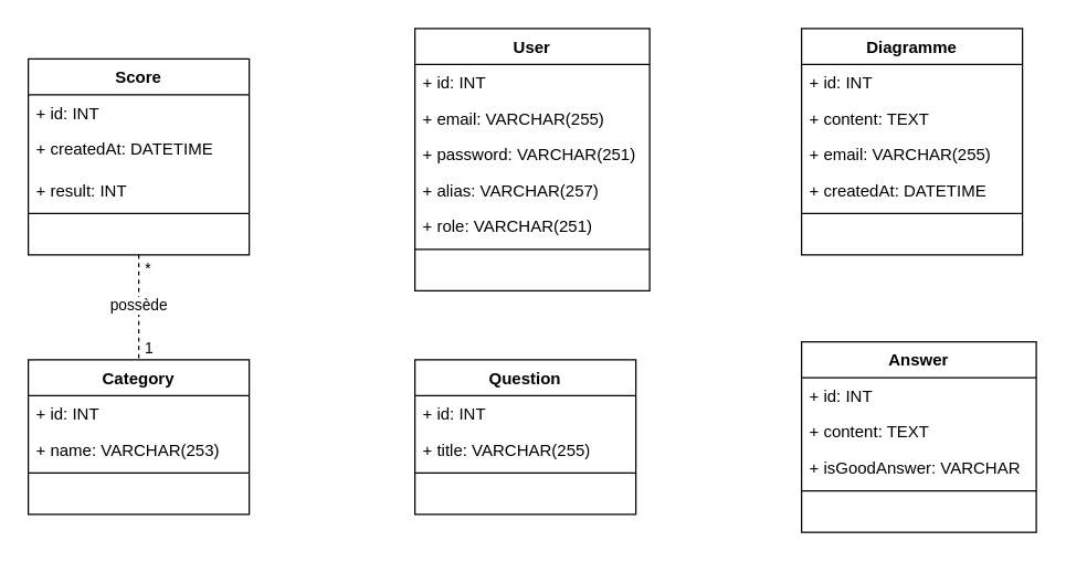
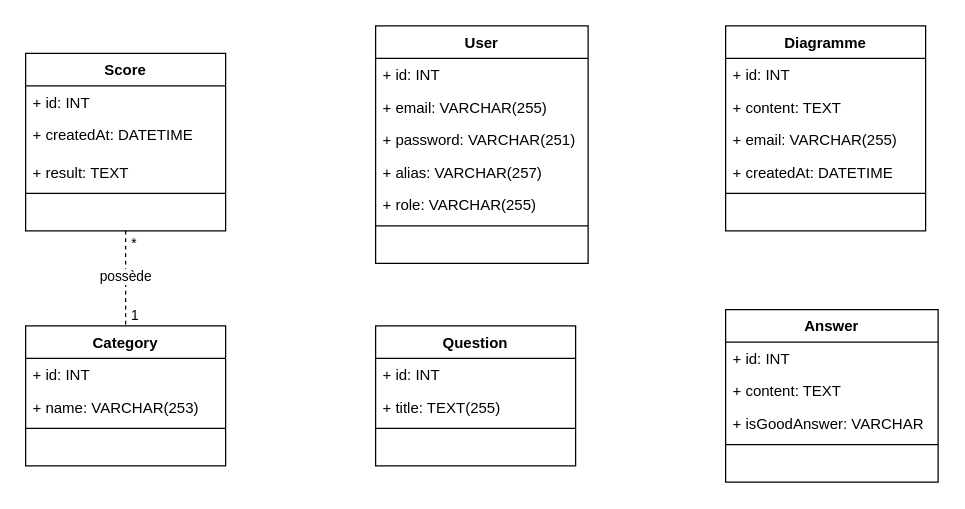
  <mxCell id="0" />
  <mxCell id="1" parent="0" />
  <mxCell id="2" value="User" style="swimlane;fontStyle=1;align=center;verticalAlign=top;childLayout=stackLayout;horizontal=1;startSize=26;horizontalStack=0;resizeParent=1;resizeParentMax=0;resizeLast=0;collapsible=1;marginBottom=0;whiteSpace=wrap;html=1;" parent="1" vertex="1"><mxGeometry x="300" y="20" width="170" height="190" as="geometry" /></mxCell>
  <mxCell id="3" value="+ id: INT" style="text;strokeColor=none;fillColor=none;align=left;verticalAlign=top;spacingLeft=4;spacingRight=4;overflow=hidden;rotatable=0;points=[[0,0.5],[1,0.5]];portConstraint=eastwest;whiteSpace=wrap;html=1;" parent="2" vertex="1"><mxGeometry y="26" width="170" height="26" as="geometry" /></mxCell>
  <mxCell id="4" value="+ email: VARCHAR(255)" style="text;strokeColor=none;fillColor=none;align=left;verticalAlign=top;spacingLeft=4;spacingRight=4;overflow=hidden;rotatable=0;points=[[0,0.5],[1,0.5]];portConstraint=eastwest;whiteSpace=wrap;html=1;" parent="2" vertex="1"><mxGeometry y="52" width="170" height="26" as="geometry" /></mxCell>
  <mxCell id="5" value="+ password: VARCHAR(251)" style="text;strokeColor=none;fillColor=none;align=left;verticalAlign=top;spacingLeft=4;spacingRight=4;overflow=hidden;rotatable=0;points=[[0,0.5],[1,0.5]];portConstraint=eastwest;whiteSpace=wrap;html=1;" parent="2" vertex="1"><mxGeometry y="78" width="170" height="26" as="geometry" /></mxCell>
  <mxCell id="6" value="+ alias: VARCHAR(257)" style="text;strokeColor=none;fillColor=none;align=left;verticalAlign=top;spacingLeft=4;spacingRight=4;overflow=hidden;rotatable=0;points=[[0,0.5],[1,0.5]];portConstraint=eastwest;whiteSpace=wrap;html=1;" parent="2" vertex="1"><mxGeometry y="104" width="170" height="26" as="geometry" /></mxCell>
- <mxCell id="7" value="+ role: VARCHAR(251)" style="text;strokeColor=none;fillColor=none;align=left;verticalAlign=top;spacingLeft=4;spacingRight=4;overflow=hidden;rotatable=0;points=[[0,0.5],[1,0.5]];portConstraint=eastwest;whiteSpace=wrap;html=1;" parent="2" vertex="1"><mxGeometry y="130" width="170" height="26" as="geometry" /></mxCell>
+ <mxCell id="7" value="+ role: VARCHAR(255)" style="text;strokeColor=none;fillColor=none;align=left;verticalAlign=top;spacingLeft=4;spacingRight=4;overflow=hidden;rotatable=0;points=[[0,0.5],[1,0.5]];portConstraint=eastwest;whiteSpace=wrap;html=1;" parent="2" vertex="1"><mxGeometry y="130" width="170" height="26" as="geometry" /></mxCell>
  <mxCell id="8" value="" style="line;strokeWidth=1;fillColor=none;align=left;verticalAlign=middle;spacingTop=-1;spacingLeft=3;spacingRight=3;rotatable=0;labelPosition=right;points=[];portConstraint=eastwest;strokeColor=inherit;" parent="2" vertex="1"><mxGeometry y="156" width="170" height="8" as="geometry" /></mxCell>
  <mxCell id="9" style="text;strokeColor=none;fillColor=none;align=left;verticalAlign=top;spacingLeft=4;spacingRight=4;overflow=hidden;rotatable=0;points=[[0,0.5],[1,0.5]];portConstraint=eastwest;whiteSpace=wrap;html=1;" parent="2" vertex="1"><mxGeometry y="164" width="170" height="26" as="geometry" /></mxCell>
  <mxCell id="10" value="Diagramme" style="swimlane;fontStyle=1;align=center;verticalAlign=top;childLayout=stackLayout;horizontal=1;startSize=26;horizontalStack=0;resizeParent=1;resizeParentMax=0;resizeLast=0;collapsible=1;marginBottom=0;whiteSpace=wrap;html=1;" parent="1" vertex="1"><mxGeometry x="580" y="20" width="160" height="164" as="geometry" /></mxCell>
  <mxCell id="11" value="+ id: INT" style="text;strokeColor=none;fillColor=none;align=left;verticalAlign=top;spacingLeft=4;spacingRight=4;overflow=hidden;rotatable=0;points=[[0,0.5],[1,0.5]];portConstraint=eastwest;whiteSpace=wrap;html=1;" parent="10" vertex="1"><mxGeometry y="26" width="160" height="26" as="geometry" /></mxCell>
  <mxCell id="12" value="+ content: TEXT" style="text;strokeColor=none;fillColor=none;align=left;verticalAlign=top;spacingLeft=4;spacingRight=4;overflow=hidden;rotatable=0;points=[[0,0.5],[1,0.5]];portConstraint=eastwest;whiteSpace=wrap;html=1;" parent="10" vertex="1"><mxGeometry y="52" width="160" height="26" as="geometry" /></mxCell>
  <mxCell id="13" value="+ email: VARCHAR(255)" style="text;strokeColor=none;fillColor=none;align=left;verticalAlign=top;spacingLeft=4;spacingRight=4;overflow=hidden;rotatable=0;points=[[0,0.5],[1,0.5]];portConstraint=eastwest;whiteSpace=wrap;html=1;" parent="10" vertex="1"><mxGeometry y="78" width="160" height="26" as="geometry" /></mxCell>
  <mxCell id="14" value="+ createdAt: DATETIME" style="text;strokeColor=none;fillColor=none;align=left;verticalAlign=top;spacingLeft=4;spacingRight=4;overflow=hidden;rotatable=0;points=[[0,0.5],[1,0.5]];portConstraint=eastwest;whiteSpace=wrap;html=1;" parent="10" vertex="1"><mxGeometry y="104" width="160" height="26" as="geometry" /></mxCell>
  <mxCell id="15" value="" style="line;strokeWidth=1;fillColor=none;align=left;verticalAlign=middle;spacingTop=-1;spacingLeft=3;spacingRight=3;rotatable=0;labelPosition=right;points=[];portConstraint=eastwest;strokeColor=inherit;" parent="10" vertex="1"><mxGeometry y="130" width="160" height="8" as="geometry" /></mxCell>
  <mxCell id="16" style="text;strokeColor=none;fillColor=none;align=left;verticalAlign=top;spacingLeft=4;spacingRight=4;overflow=hidden;rotatable=0;points=[[0,0.5],[1,0.5]];portConstraint=eastwest;whiteSpace=wrap;html=1;" parent="10" vertex="1"><mxGeometry y="138" width="160" height="26" as="geometry" /></mxCell>
  <mxCell id="17" value="Category" style="swimlane;fontStyle=1;align=center;verticalAlign=top;childLayout=stackLayout;horizontal=1;startSize=26;horizontalStack=0;resizeParent=1;resizeParentMax=0;resizeLast=0;collapsible=1;marginBottom=0;whiteSpace=wrap;html=1;" parent="1" vertex="1"><mxGeometry x="20" y="260" width="160" height="112" as="geometry" /></mxCell>
  <mxCell id="18" value="+ id: INT" style="text;strokeColor=none;fillColor=none;align=left;verticalAlign=top;spacingLeft=4;spacingRight=4;overflow=hidden;rotatable=0;points=[[0,0.5],[1,0.5]];portConstraint=eastwest;whiteSpace=wrap;html=1;" parent="17" vertex="1"><mxGeometry y="26" width="160" height="26" as="geometry" /></mxCell>
  <mxCell id="19" value="+ name: VARCHAR(253)" style="text;strokeColor=none;fillColor=none;align=left;verticalAlign=top;spacingLeft=4;spacingRight=4;overflow=hidden;rotatable=0;points=[[0,0.5],[1,0.5]];portConstraint=eastwest;whiteSpace=wrap;html=1;" parent="17" vertex="1"><mxGeometry y="52" width="160" height="26" as="geometry" /></mxCell>
  <mxCell id="20" value="" style="line;strokeWidth=1;fillColor=none;align=left;verticalAlign=middle;spacingTop=-1;spacingLeft=3;spacingRight=3;rotatable=0;labelPosition=right;points=[];portConstraint=eastwest;strokeColor=inherit;" parent="17" vertex="1"><mxGeometry y="78" width="160" height="8" as="geometry" /></mxCell>
  <mxCell id="21" style="text;strokeColor=none;fillColor=none;align=left;verticalAlign=top;spacingLeft=4;spacingRight=4;overflow=hidden;rotatable=0;points=[[0,0.5],[1,0.5]];portConstraint=eastwest;whiteSpace=wrap;html=1;" parent="17" vertex="1"><mxGeometry y="86" width="160" height="26" as="geometry" /></mxCell>
  <mxCell id="22" value="Question" style="swimlane;fontStyle=1;align=center;verticalAlign=top;childLayout=stackLayout;horizontal=1;startSize=26;horizontalStack=0;resizeParent=1;resizeParentMax=0;resizeLast=0;collapsible=1;marginBottom=0;whiteSpace=wrap;html=1;" parent="1" vertex="1"><mxGeometry x="300" y="260" width="160" height="112" as="geometry" /></mxCell>
  <mxCell id="23" value="+ id: INT" style="text;strokeColor=none;fillColor=none;align=left;verticalAlign=top;spacingLeft=4;spacingRight=4;overflow=hidden;rotatable=0;points=[[0,0.5],[1,0.5]];portConstraint=eastwest;whiteSpace=wrap;html=1;" parent="22" vertex="1"><mxGeometry y="26" width="160" height="26" as="geometry" /></mxCell>
- <mxCell id="24" value="+ title: VARCHAR(255)" style="text;strokeColor=none;fillColor=none;align=left;verticalAlign=top;spacingLeft=4;spacingRight=4;overflow=hidden;rotatable=0;points=[[0,0.5],[1,0.5]];portConstraint=eastwest;whiteSpace=wrap;html=1;" parent="22" vertex="1"><mxGeometry y="52" width="160" height="26" as="geometry" /></mxCell>
+ <mxCell id="24" value="+ title: TEXT(255)" style="text;strokeColor=none;fillColor=none;align=left;verticalAlign=top;spacingLeft=4;spacingRight=4;overflow=hidden;rotatable=0;points=[[0,0.5],[1,0.5]];portConstraint=eastwest;whiteSpace=wrap;html=1;" parent="22" vertex="1"><mxGeometry y="52" width="160" height="26" as="geometry" /></mxCell>
  <mxCell id="25" value="" style="line;strokeWidth=1;fillColor=none;align=left;verticalAlign=middle;spacingTop=-1;spacingLeft=3;spacingRight=3;rotatable=0;labelPosition=right;points=[];portConstraint=eastwest;strokeColor=inherit;" parent="22" vertex="1"><mxGeometry y="78" width="160" height="8" as="geometry" /></mxCell>
  <mxCell id="26" style="text;strokeColor=none;fillColor=none;align=left;verticalAlign=top;spacingLeft=4;spacingRight=4;overflow=hidden;rotatable=0;points=[[0,0.5],[1,0.5]];portConstraint=eastwest;whiteSpace=wrap;html=1;" parent="22" vertex="1"><mxGeometry y="86" width="160" height="26" as="geometry" /></mxCell>
  <mxCell id="27" value="Answer" style="swimlane;fontStyle=1;align=center;verticalAlign=top;childLayout=stackLayout;horizontal=1;startSize=26;horizontalStack=0;resizeParent=1;resizeParentMax=0;resizeLast=0;collapsible=1;marginBottom=0;whiteSpace=wrap;html=1;" parent="1" vertex="1"><mxGeometry x="580" y="247" width="170" height="138" as="geometry" /></mxCell>
  <mxCell id="28" value="+ id: INT" style="text;strokeColor=none;fillColor=none;align=left;verticalAlign=top;spacingLeft=4;spacingRight=4;overflow=hidden;rotatable=0;points=[[0,0.5],[1,0.5]];portConstraint=eastwest;whiteSpace=wrap;html=1;" parent="27" vertex="1"><mxGeometry y="26" width="170" height="26" as="geometry" /></mxCell>
  <mxCell id="29" value="+ content: TEXT" style="text;strokeColor=none;fillColor=none;align=left;verticalAlign=top;spacingLeft=4;spacingRight=4;overflow=hidden;rotatable=0;points=[[0,0.5],[1,0.5]];portConstraint=eastwest;whiteSpace=wrap;html=1;" parent="27" vertex="1"><mxGeometry y="52" width="170" height="26" as="geometry" /></mxCell>
  <mxCell id="30" value="+ isGoodAnswer: VARCHAR" style="text;strokeColor=none;fillColor=none;align=left;verticalAlign=top;spacingLeft=4;spacingRight=4;overflow=hidden;rotatable=0;points=[[0,0.5],[1,0.5]];portConstraint=eastwest;whiteSpace=wrap;html=1;" parent="27" vertex="1"><mxGeometry y="78" width="170" height="26" as="geometry" /></mxCell>
  <mxCell id="31" value="" style="line;strokeWidth=1;fillColor=none;align=left;verticalAlign=middle;spacingTop=-1;spacingLeft=3;spacingRight=3;rotatable=0;labelPosition=right;points=[];portConstraint=eastwest;strokeColor=inherit;" parent="27" vertex="1"><mxGeometry y="104" width="170" height="8" as="geometry" /></mxCell>
  <mxCell id="32" style="text;strokeColor=none;fillColor=none;align=left;verticalAlign=top;spacingLeft=4;spacingRight=4;overflow=hidden;rotatable=0;points=[[0,0.5],[1,0.5]];portConstraint=eastwest;whiteSpace=wrap;html=1;" parent="27" vertex="1"><mxGeometry y="112" width="170" height="26" as="geometry" /></mxCell>
  <mxCell id="33" value="Score" style="swimlane;fontStyle=1;align=center;verticalAlign=top;childLayout=stackLayout;horizontal=1;startSize=26;horizontalStack=0;resizeParent=1;resizeParentMax=0;resizeLast=0;collapsible=1;marginBottom=0;whiteSpace=wrap;html=1;" parent="1" vertex="1"><mxGeometry x="20" y="42" width="160" height="142" as="geometry"><mxRectangle x="1030" y="70" width="70" height="30" as="alternateBounds" /></mxGeometry></mxCell>
  <mxCell id="34" value="+ id: INT" style="text;strokeColor=none;fillColor=none;align=left;verticalAlign=top;spacingLeft=4;spacingRight=4;overflow=hidden;rotatable=0;points=[[0,0.5],[1,0.5]];portConstraint=eastwest;whiteSpace=wrap;html=1;" parent="33" vertex="1"><mxGeometry y="26" width="160" height="26" as="geometry" /></mxCell>
  <mxCell id="35" value="+ createdAt: DATETIME" style="text;strokeColor=none;fillColor=none;align=left;verticalAlign=top;spacingLeft=4;spacingRight=4;overflow=hidden;rotatable=0;points=[[0,0.5],[1,0.5]];portConstraint=eastwest;whiteSpace=wrap;html=1;" parent="33" vertex="1"><mxGeometry y="52" width="160" height="30" as="geometry" /></mxCell>
- <mxCell id="36" value="+ result: INT" style="text;strokeColor=none;fillColor=none;align=left;verticalAlign=top;spacingLeft=4;spacingRight=4;overflow=hidden;rotatable=0;points=[[0,0.5],[1,0.5]];portConstraint=eastwest;whiteSpace=wrap;html=1;" parent="33" vertex="1"><mxGeometry y="82" width="160" height="26" as="geometry" /></mxCell>
+ <mxCell id="36" value="+ result: TEXT" style="text;strokeColor=none;fillColor=none;align=left;verticalAlign=top;spacingLeft=4;spacingRight=4;overflow=hidden;rotatable=0;points=[[0,0.5],[1,0.5]];portConstraint=eastwest;whiteSpace=wrap;html=1;" parent="33" vertex="1"><mxGeometry y="82" width="160" height="26" as="geometry" /></mxCell>
  <mxCell id="37" value="" style="line;strokeWidth=1;fillColor=none;align=left;verticalAlign=middle;spacingTop=-1;spacingLeft=3;spacingRight=3;rotatable=0;labelPosition=right;points=[];portConstraint=eastwest;strokeColor=inherit;" parent="33" vertex="1"><mxGeometry y="108" width="160" height="8" as="geometry" /></mxCell>
  <mxCell id="38" style="text;strokeColor=none;fillColor=none;align=left;verticalAlign=top;spacingLeft=4;spacingRight=4;overflow=hidden;rotatable=0;points=[[0,0.5],[1,0.5]];portConstraint=eastwest;whiteSpace=wrap;html=1;" parent="33" vertex="1"><mxGeometry y="116" width="160" height="26" as="geometry" /></mxCell>
  <mxCell id="39" value="" style="endArrow=none;html=1;edgeStyle=orthogonalEdgeStyle;rounded=0;dashed=1;" edge="1" parent="1" source="33" target="17"><mxGeometry relative="1" as="geometry"><mxPoint x="100" y="220" as="sourcePoint" /><mxPoint x="250" y="240" as="targetPoint" /></mxGeometry></mxCell>
  <mxCell id="40" value="*" style="edgeLabel;resizable=0;html=1;align=left;verticalAlign=bottom;" connectable="0" vertex="1" parent="39"><mxGeometry x="-0.91" relative="1" as="geometry"><mxPoint x="3" y="15" as="offset" /></mxGeometry></mxCell>
  <mxCell id="41" value="1" style="edgeLabel;resizable=0;html=1;align=right;verticalAlign=bottom;" connectable="0" vertex="1" parent="39"><mxGeometry x="1" relative="1" as="geometry"><mxPoint x="11" as="offset" /></mxGeometry></mxCell>
  <mxCell id="42" value="possède" style="edgeLabel;html=1;align=center;verticalAlign=middle;resizable=0;points=[];" vertex="1" connectable="0" parent="39"><mxGeometry x="0.209" y="-1" relative="1" as="geometry"><mxPoint y="-10" as="offset" /></mxGeometry></mxCell>
